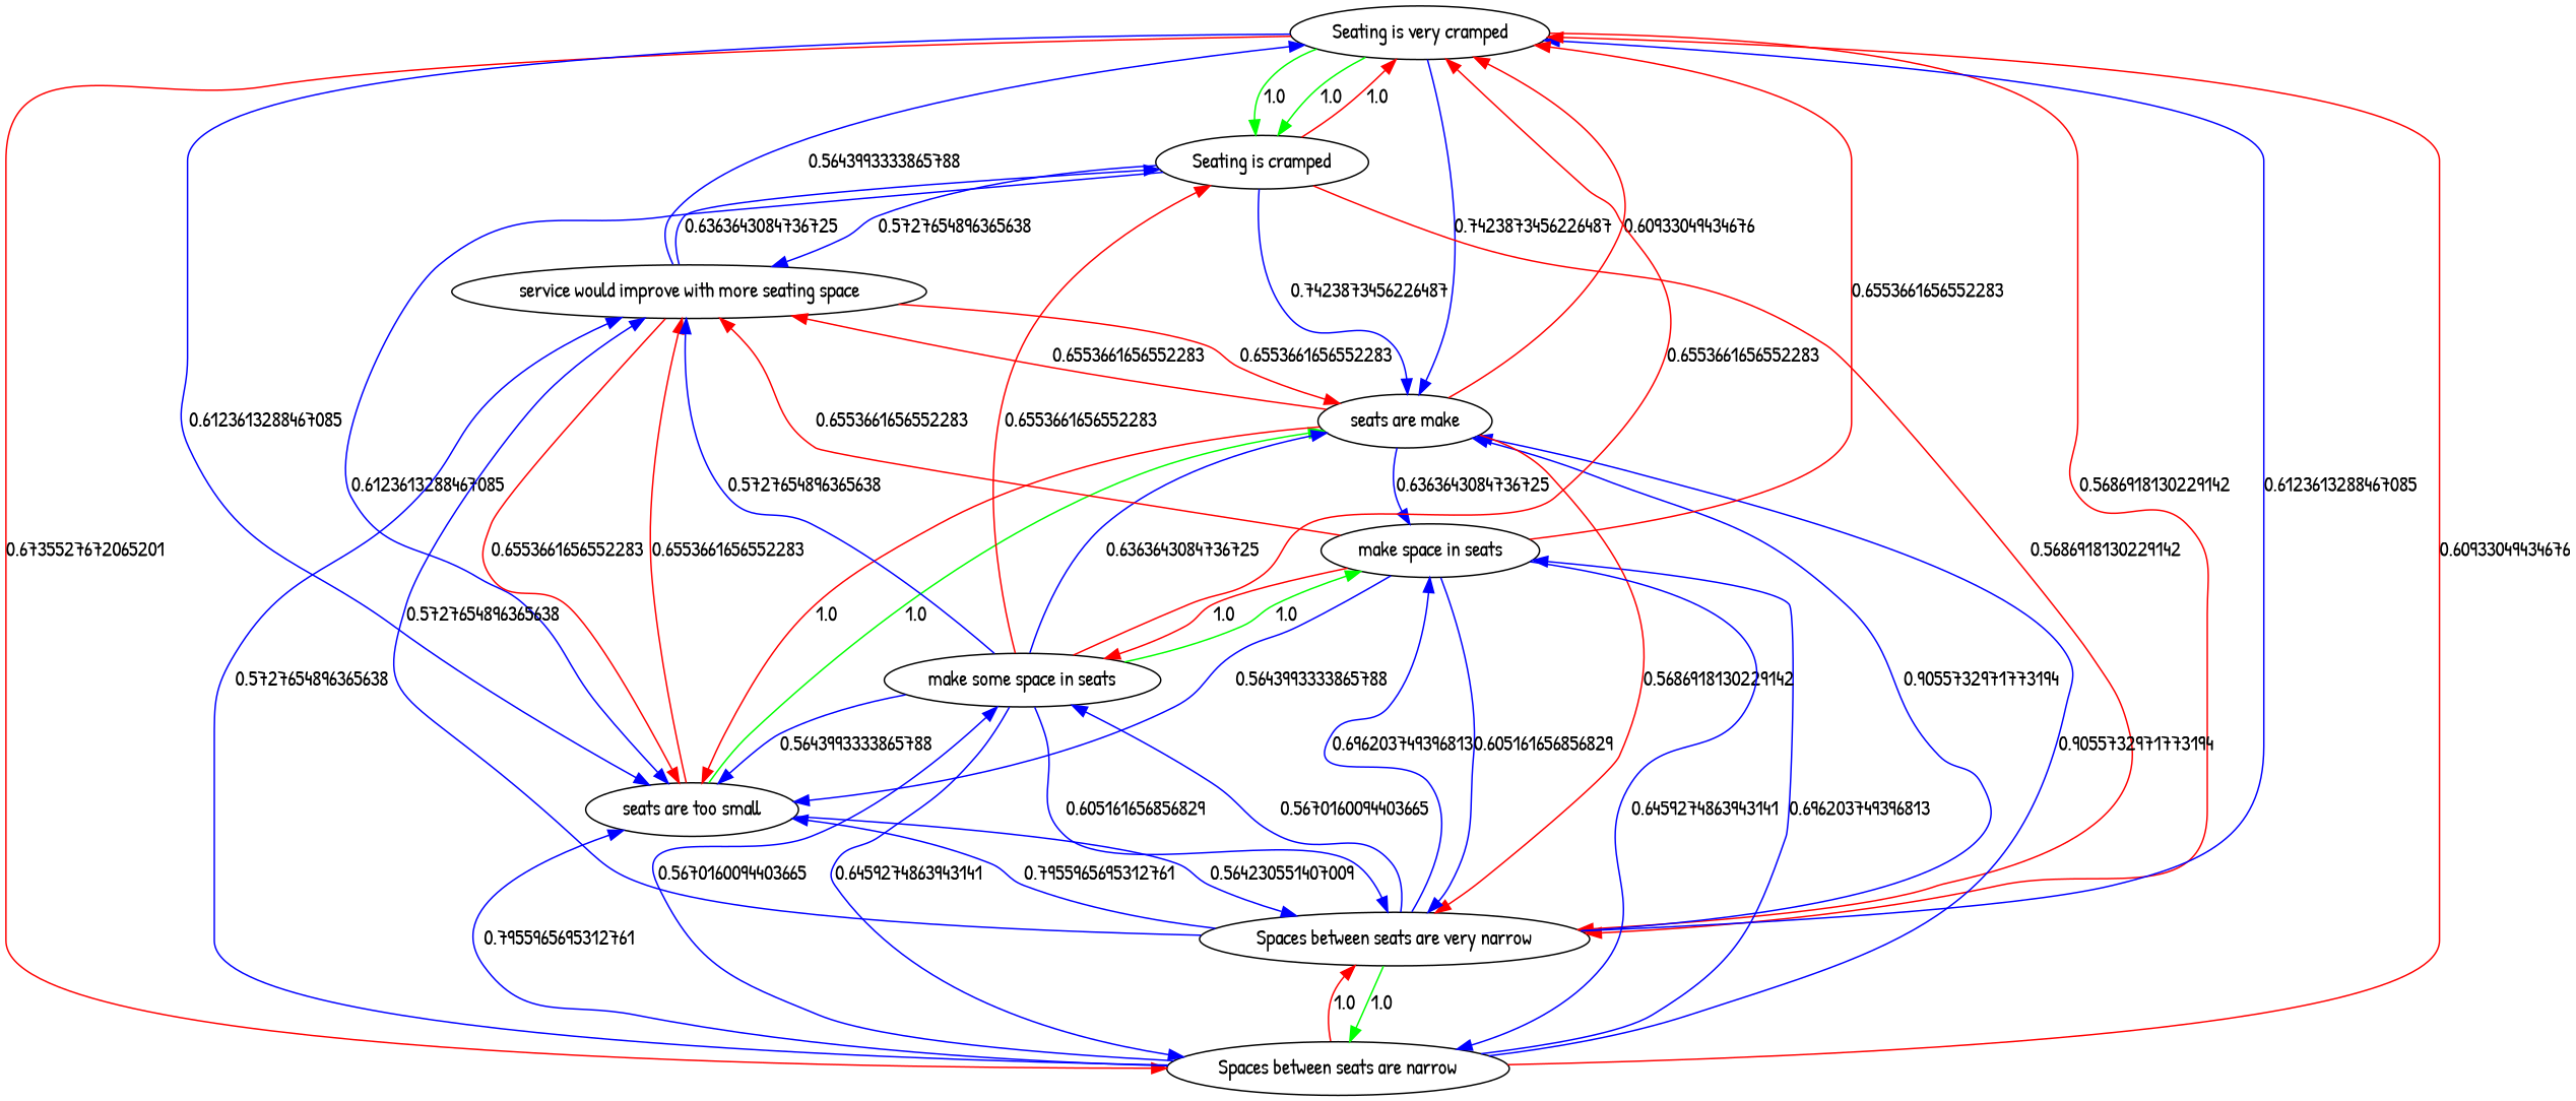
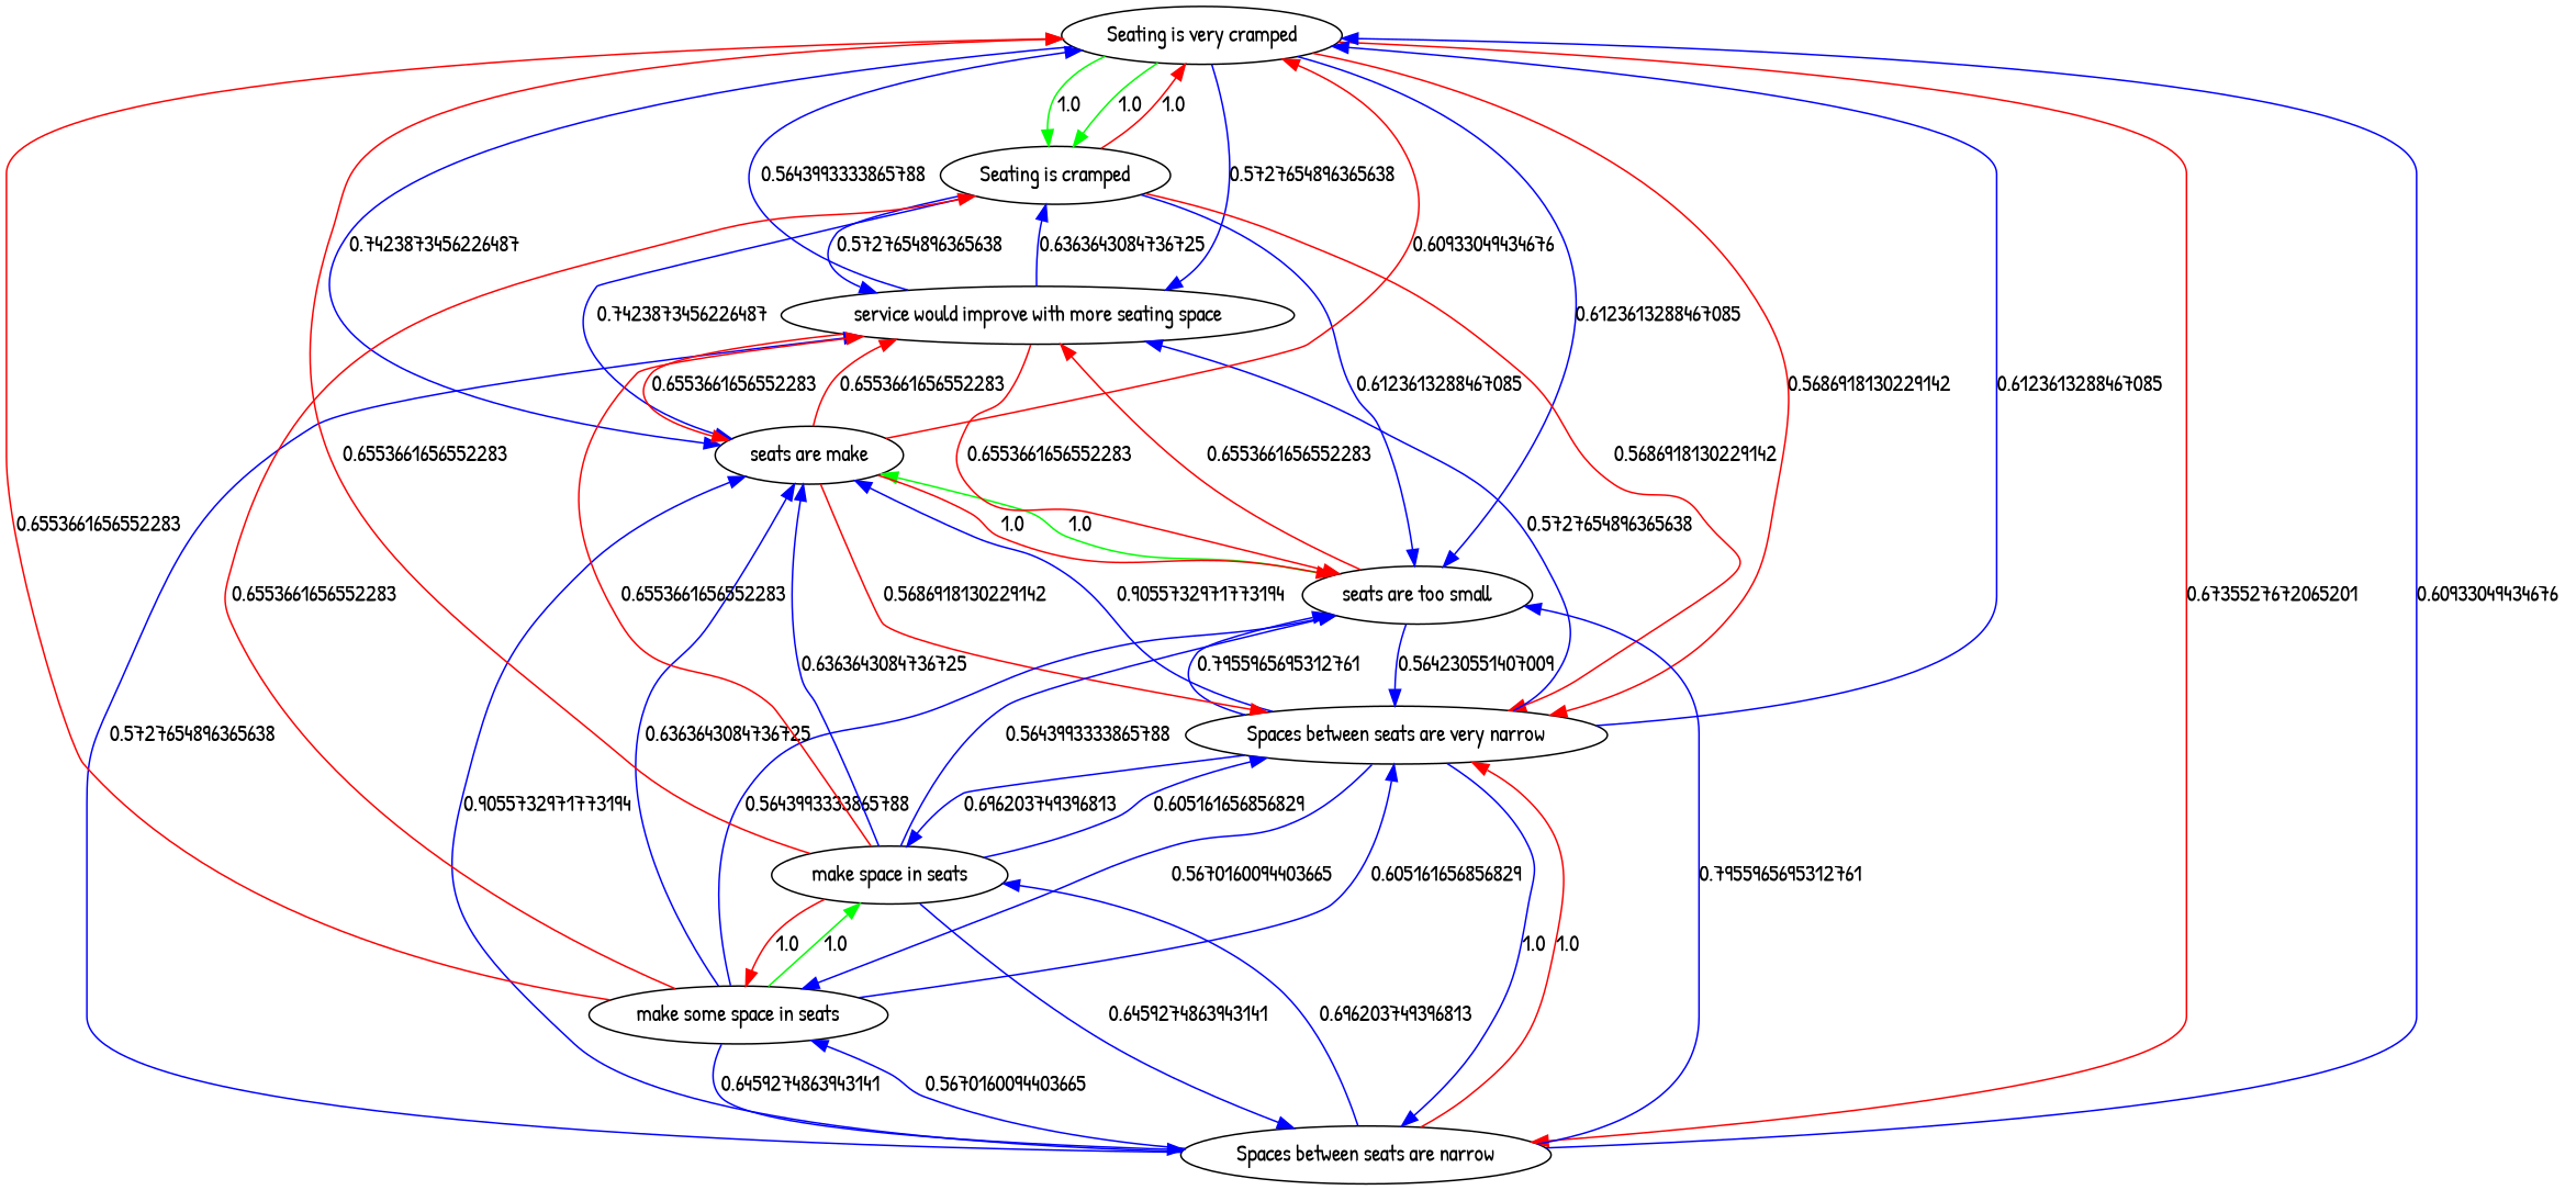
  digraph {
    fontname="Patrick Hand"
    node [fontname="Patrick Hand"]
    edge [color=blue fontname="Patrick Hand"]
    "Seating is very cramped"
    "Seating is cramped"
    "Spaces between seats are very narrow"
    "Spaces between seats are narrow"
    "seats are too small"
    n6 [label="seats are make"]
    "service would improve with more seating space"
    "make some space in seats"
    "make space in seats"
    "Seating is very cramped" -> "Seating is cramped" [color=green label=1.0]
    "Seating is very cramped" -> "Seating is cramped" [color=green label=1.0]
    "Seating is very cramped" -> "Spaces between seats are very narrow" [color=red label=0.5686918130229142]
    "Seating is very cramped" -> "Spaces between seats are narrow" [color=red label=0.6735527672065201]
    "Seating is very cramped" -> "seats are too small" [label=0.6123613288467085]
    "Seating is very cramped" -> n6 [label=0.7423873456226487]
-   "make some space in seats" -> "service would improve with more seating space" [label=0.5727654896365638]
+   "Seating is very cramped" -> "service would improve with more seating space" [label=0.5727654896365638]
    "Seating is cramped" -> "Seating is very cramped" [color=red label=1.0]
    "Seating is cramped" -> "Spaces between seats are very narrow" [color=red label=0.5686918130229142]
    "Seating is cramped" -> "seats are too small" [label=0.6123613288467085]
    "Seating is cramped" -> n6 [label=0.7423873456226487]
    "Seating is cramped" -> "service would improve with more seating space" [label=0.5727654896365638]
    "Spaces between seats are very narrow" -> "Seating is very cramped" [label=0.6123613288467085]
-   "Spaces between seats are very narrow" -> "Spaces between seats are narrow" [color=green label=1.0]
+   "Spaces between seats are very narrow" -> "Spaces between seats are narrow" [label=1.0]
    "Spaces between seats are very narrow" -> "seats are too small" [label=0.7955965695312761]
    "Spaces between seats are very narrow" -> n6 [label=0.9055732971773194]
    "Spaces between seats are very narrow" -> "service would improve with more seating space" [label=0.5727654896365638]
    "Spaces between seats are very narrow" -> "make some space in seats" [label=0.5670160094403665]
    "Spaces between seats are very narrow" -> "make space in seats" [label=0.696203749396813]
-   "Spaces between seats are narrow" -> "Seating is very cramped" [color=red label=0.60933049434676]
+   "Spaces between seats are narrow" -> "Seating is very cramped" [label=0.60933049434676]
    "Spaces between seats are narrow" -> "Spaces between seats are very narrow" [color=red label=1.0]
    "Spaces between seats are narrow" -> "seats are too small" [label=0.7955965695312761]
    "Spaces between seats are narrow" -> n6 [label=0.9055732971773194]
    "Spaces between seats are narrow" -> "service would improve with more seating space" [label=0.5727654896365638]
    "Spaces between seats are narrow" -> "make some space in seats" [label=0.5670160094403665]
    "Spaces between seats are narrow" -> "make space in seats" [label=0.696203749396813]
    "seats are too small" -> "Spaces between seats are very narrow" [label=0.564230551407009]
    "seats are too small" -> n6 [color=green label=1.0]
    "seats are too small" -> "service would improve with more seating space" [color=red label=0.6553661656552283]
    n6 -> "Seating is very cramped" [color=red label=0.60933049434676]
    n6 -> "Spaces between seats are very narrow" [color=red label=0.5686918130229142]
    n6 -> "seats are too small" [color=red label=1.0]
    n6 -> "service would improve with more seating space" [color=red label=0.6553661656552283]
    "service would improve with more seating space" -> "Seating is very cramped" [label=0.5643993333865788]
    "service would improve with more seating space" -> "Seating is cramped" [label=0.6363643084736725]
    "service would improve with more seating space" -> "seats are too small" [color=red label=0.6553661656552283]
    "service would improve with more seating space" -> n6 [color=red label=0.6553661656552283]
    "make some space in seats" -> "Seating is very cramped" [color=red label=0.6553661656552283]
    "make some space in seats" -> "Seating is cramped" [color=red label=0.6553661656552283]
    "make some space in seats" -> "Spaces between seats are very narrow" [label=0.605161656856829]
    "make some space in seats" -> "Spaces between seats are narrow" [label=0.6459274863943141]
    "make some space in seats" -> "seats are too small" [label=0.5643993333865788]
    "make some space in seats" -> n6 [label=0.6363643084736725]
    "make some space in seats" -> "make space in seats" [color=green label=1.0]
    "make space in seats" -> "Seating is very cramped" [color=red label=0.6553661656552283]
    "make space in seats" -> "Spaces between seats are very narrow" [label=0.605161656856829]
    "make space in seats" -> "Spaces between seats are narrow" [label=0.6459274863943141]
    "make space in seats" -> "seats are too small" [label=0.5643993333865788]
-   n6 -> "make space in seats" [label=0.6363643084736725]
+   "make space in seats" -> n6 [label=0.6363643084736725]
    "make space in seats" -> "service would improve with more seating space" [color=red label=0.6553661656552283]
    "make space in seats" -> "make some space in seats" [color=red label=1.0]
  }
